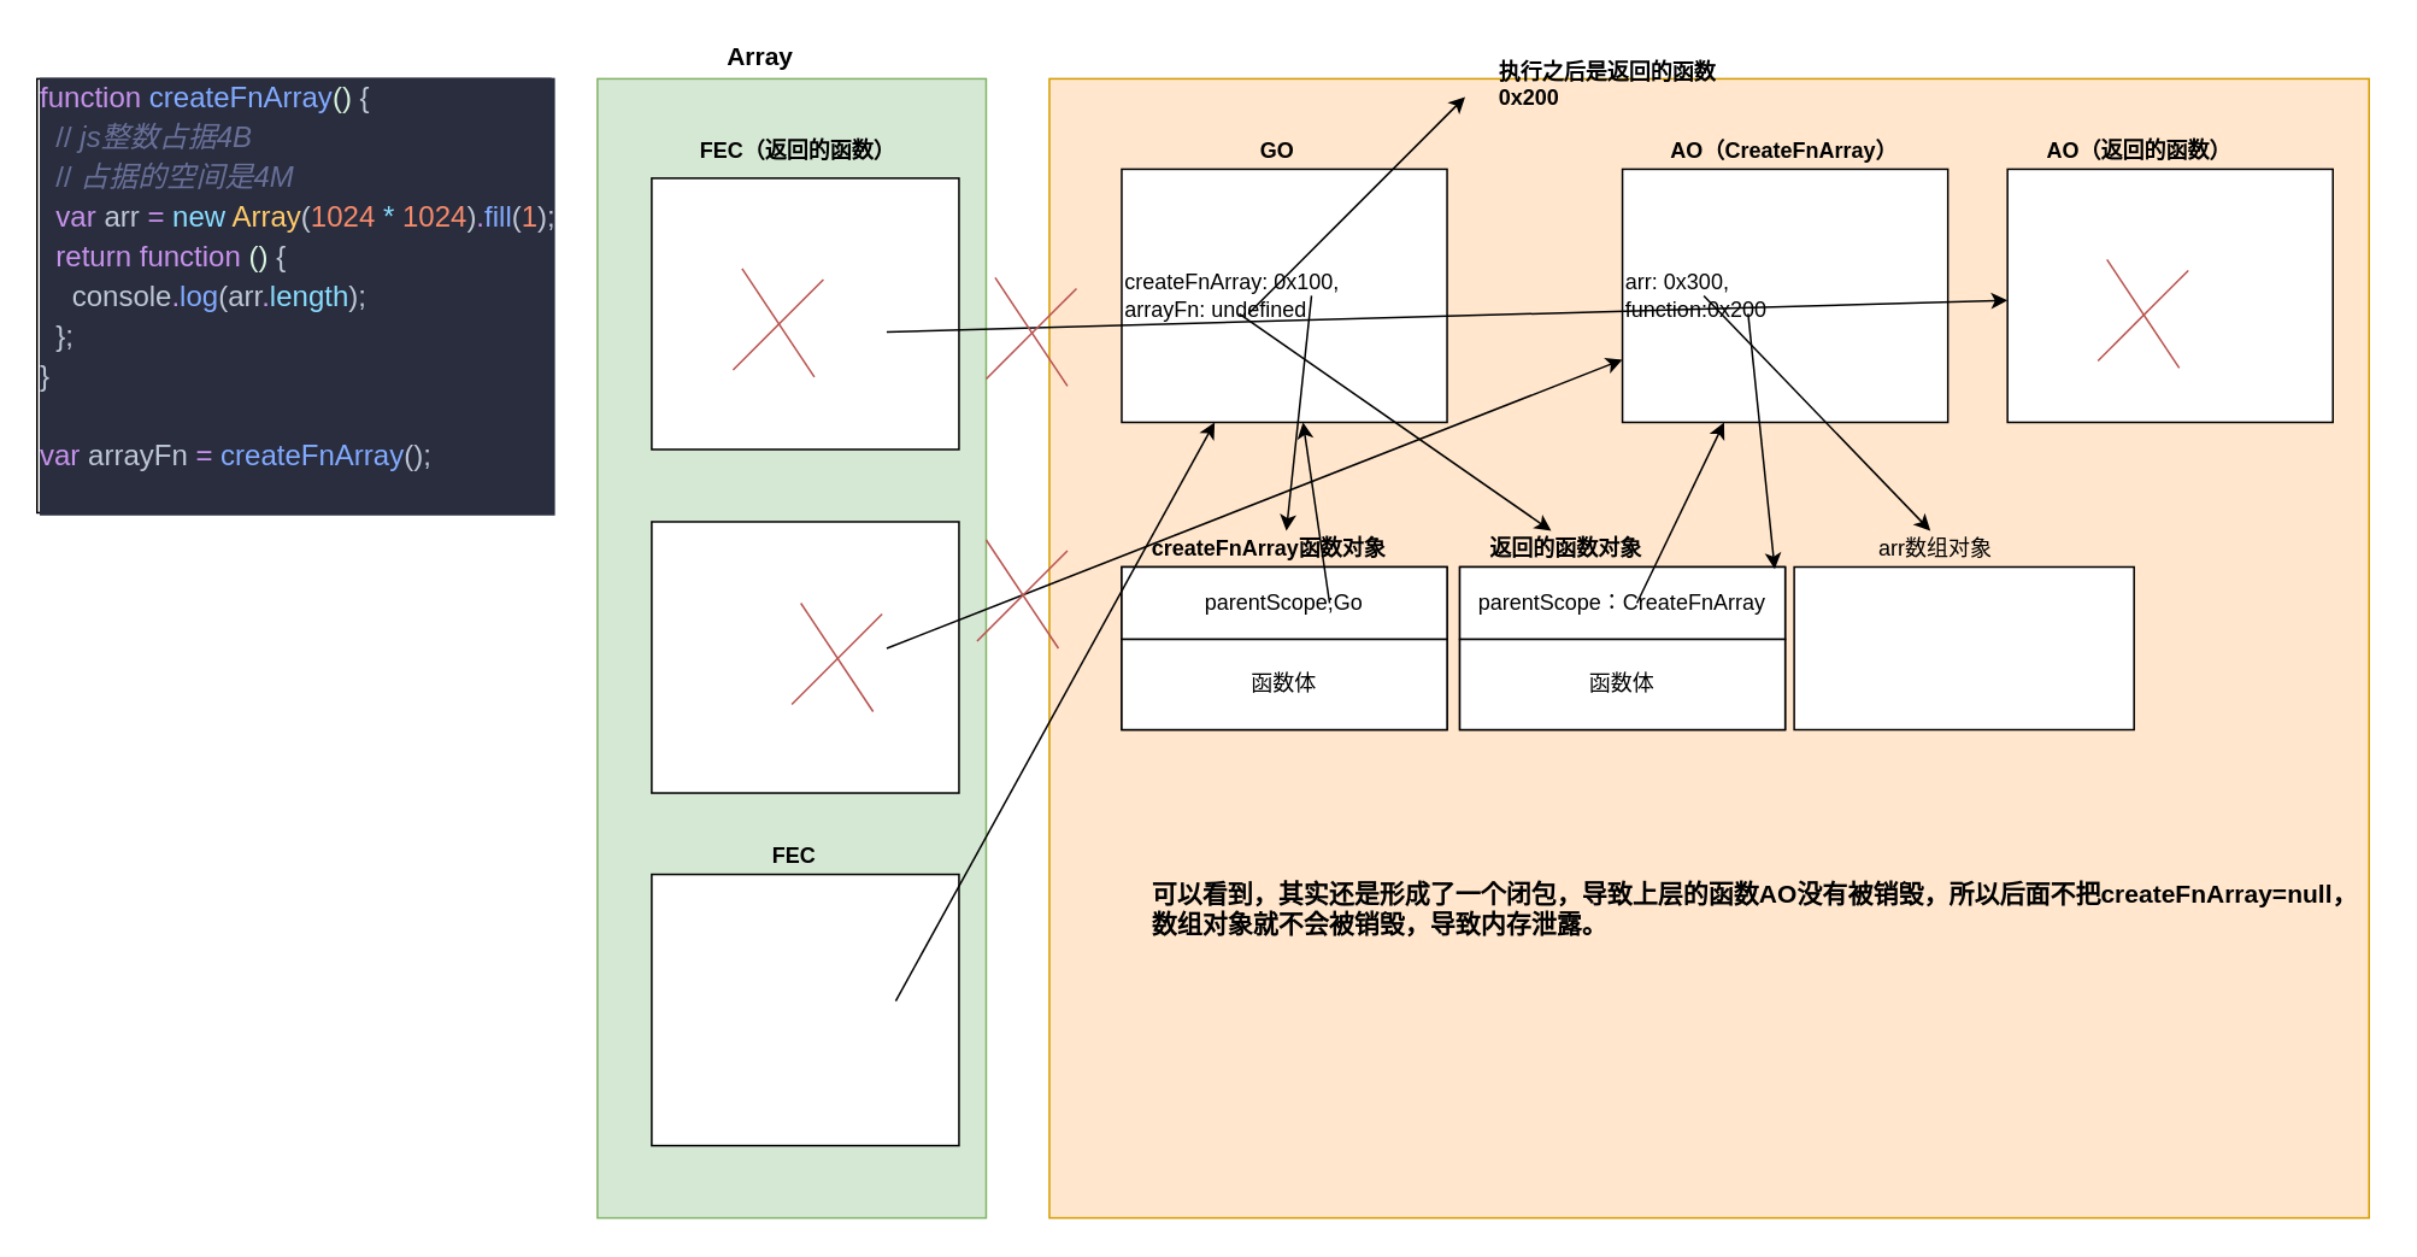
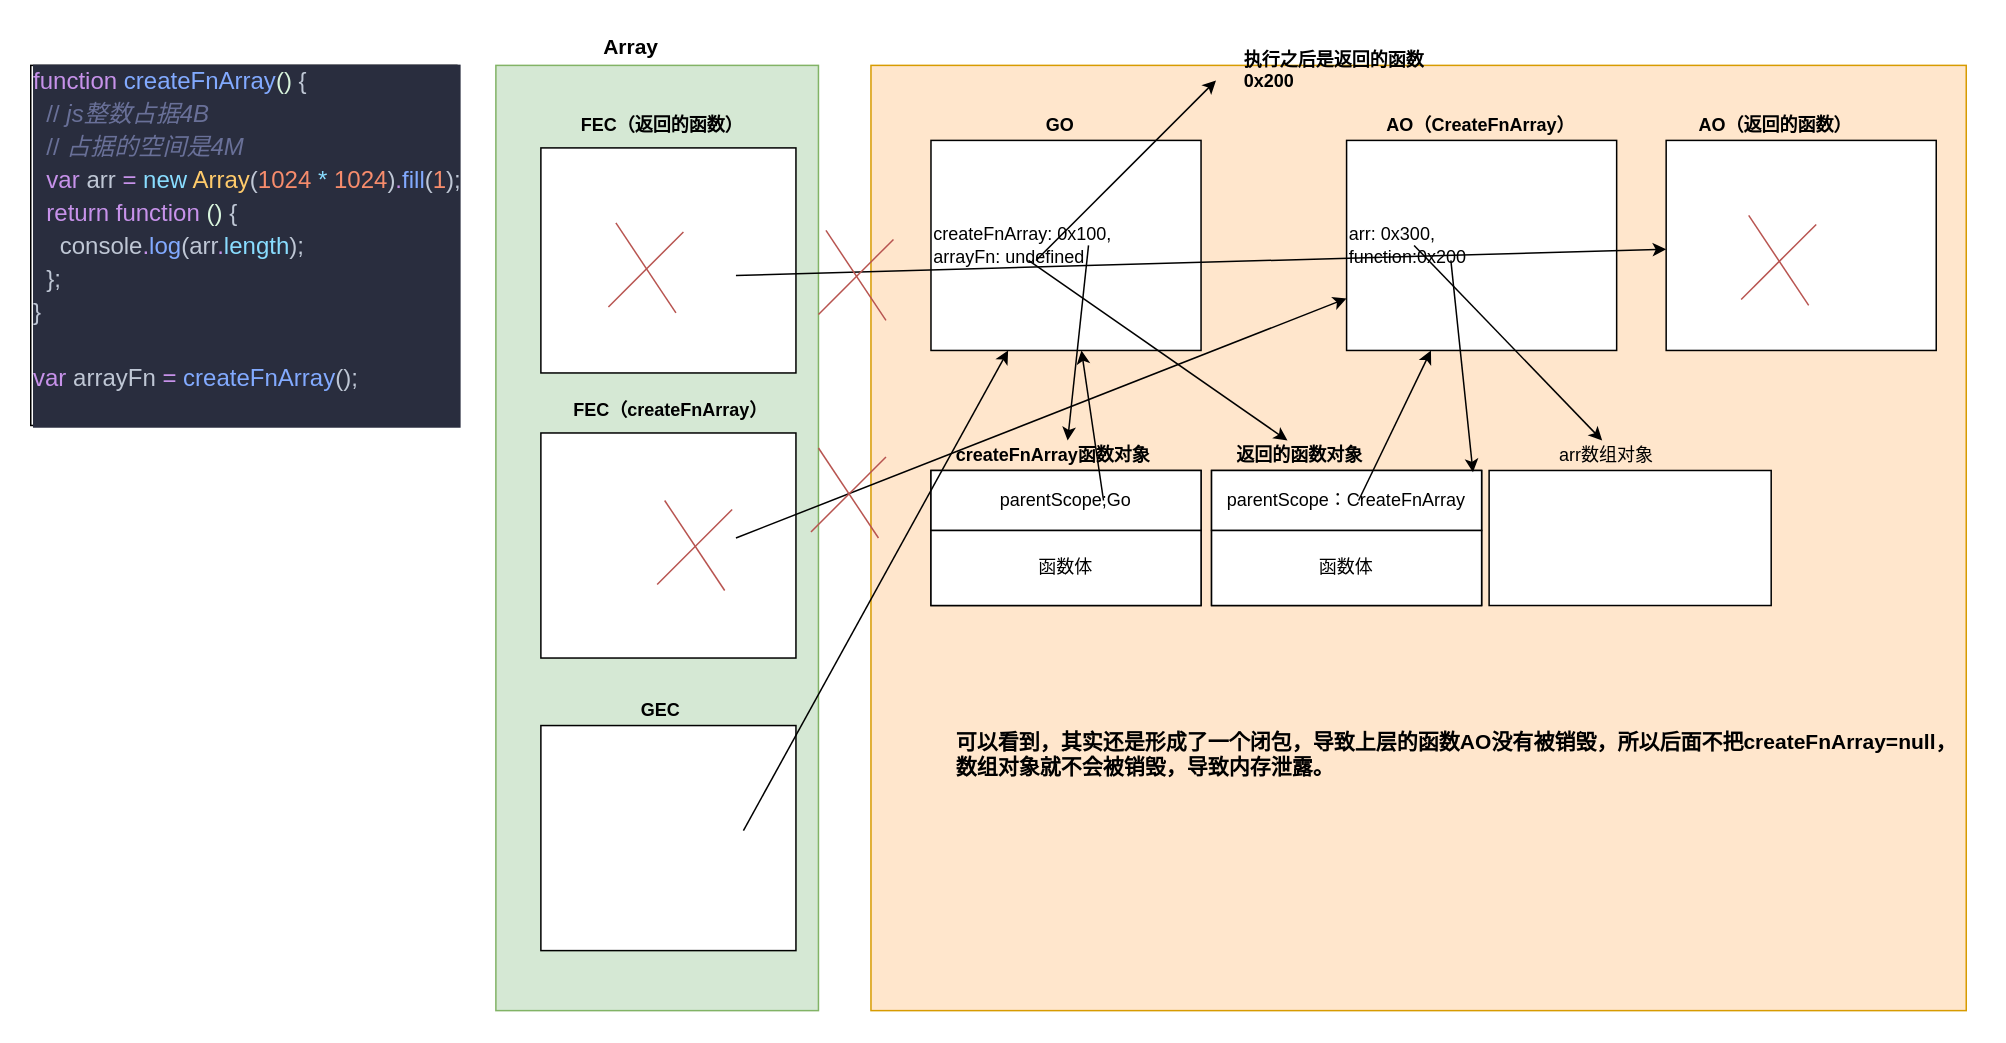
  <mxCell id="0" />
  <mxCell id="1" parent="0" />
  <mxCell id="2" value="&lt;b&gt;&lt;font style=&quot;font-size: 14px&quot;&gt;Array&lt;/font&gt;&lt;/b&gt;" style="text;html=1;resizable=0;points=[];autosize=1;align=left;verticalAlign=top;spacingTop=-4;" parent="1" vertex="1"><mxGeometry x="400" y="20" width="70" height="20" as="geometry" /></mxCell>
  <mxCell id="3" value="堆" style="rounded=0;whiteSpace=wrap;html=1;fillColor=#ffe6cc;strokeColor=#d79b00;" parent="1" vertex="1"><mxGeometry x="580" y="43" width="730" height="630" as="geometry" /></mxCell>
  <mxCell id="4" value="&lt;div style=&quot;color: rgb(191 , 199 , 213) ; background-color: rgb(41 , 45 , 62) ; font-family: &amp;#34;cascadia code&amp;#34; , , &amp;#34;consolas&amp;#34; , &amp;#34;courier new&amp;#34; , monospace , &amp;#34;consolas&amp;#34; , &amp;#34;courier new&amp;#34; , monospace ; font-size: 16px ; line-height: 22px ; white-space: pre&quot;&gt;&lt;div&gt;&lt;div style=&quot;font-family: &amp;#34;cascadia code&amp;#34; , , &amp;#34;consolas&amp;#34; , &amp;#34;courier new&amp;#34; , monospace , &amp;#34;consolas&amp;#34; , &amp;#34;courier new&amp;#34; , monospace ; line-height: 22px&quot;&gt;&lt;div&gt;&lt;div style=&quot;font-family: &amp;#34;cascadia code&amp;#34; , , &amp;#34;consolas&amp;#34; , &amp;#34;courier new&amp;#34; , monospace , &amp;#34;consolas&amp;#34; , &amp;#34;courier new&amp;#34; , monospace ; line-height: 22px&quot;&gt;&lt;div&gt;&lt;div style=&quot;font-family: &amp;#34;cascadia code&amp;#34; , , &amp;#34;consolas&amp;#34; , &amp;#34;courier new&amp;#34; , monospace , &amp;#34;consolas&amp;#34; , &amp;#34;courier new&amp;#34; , monospace ; line-height: 22px&quot;&gt;&lt;div&gt;&lt;div style=&quot;font-family: &amp;#34;cascadia code&amp;#34; , , &amp;#34;consolas&amp;#34; , &amp;#34;courier new&amp;#34; , monospace , &amp;#34;consolas&amp;#34; , &amp;#34;courier new&amp;#34; , monospace ; line-height: 22px&quot;&gt;&lt;div&gt;&lt;span style=&quot;color: #c792ea&quot;&gt;function&lt;/span&gt; &lt;span style=&quot;color: #82aaff&quot;&gt;createFnArray&lt;/span&gt;&lt;span style=&quot;color: #d9f5dd&quot;&gt;()&lt;/span&gt; {&lt;/div&gt;&lt;div&gt;&amp;nbsp; &lt;span style=&quot;color: #697098&quot;&gt;//&lt;/span&gt;&lt;span style=&quot;color: #697098 ; font-style: italic&quot;&gt; js整数占据4B&lt;/span&gt;&lt;/div&gt;&lt;div&gt;&amp;nbsp; &lt;span style=&quot;color: #697098&quot;&gt;//&lt;/span&gt;&lt;span style=&quot;color: #697098 ; font-style: italic&quot;&gt; 占据的空间是4M&lt;/span&gt;&lt;/div&gt;&lt;div&gt;&amp;nbsp; &lt;span style=&quot;color: #c792ea&quot;&gt;var&lt;/span&gt; arr &lt;span style=&quot;color: #c792ea&quot;&gt;=&lt;/span&gt; &lt;span style=&quot;color: #89ddff&quot;&gt;new&lt;/span&gt; &lt;span style=&quot;color: #ffcb6b&quot;&gt;Array&lt;/span&gt;(&lt;span style=&quot;color: #f78c6c&quot;&gt;1024&lt;/span&gt; &lt;span style=&quot;color: #89ddff&quot;&gt;*&lt;/span&gt; &lt;span style=&quot;color: #f78c6c&quot;&gt;1024&lt;/span&gt;)&lt;span style=&quot;color: #c792ea&quot;&gt;.&lt;/span&gt;&lt;span style=&quot;color: #82aaff&quot;&gt;fill&lt;/span&gt;(&lt;span style=&quot;color: #f78c6c&quot;&gt;1&lt;/span&gt;);&lt;/div&gt;&lt;div&gt;&amp;nbsp; &lt;span style=&quot;color: #c792ea&quot;&gt;return&lt;/span&gt; &lt;span style=&quot;color: #c792ea&quot;&gt;function&lt;/span&gt; &lt;span style=&quot;color: #d9f5dd&quot;&gt;()&lt;/span&gt; {&lt;/div&gt;&lt;div&gt;&amp;nbsp; &amp;nbsp; console&lt;span style=&quot;color: #c792ea&quot;&gt;.&lt;/span&gt;&lt;span style=&quot;color: #82aaff&quot;&gt;log&lt;/span&gt;(arr&lt;span style=&quot;color: #c792ea&quot;&gt;.&lt;/span&gt;&lt;span style=&quot;color: #89ddff&quot;&gt;length&lt;/span&gt;);&lt;/div&gt;&lt;div&gt;&amp;nbsp; };&lt;/div&gt;&lt;div&gt;}&lt;/div&gt;&lt;br&gt;&lt;div&gt;&lt;span style=&quot;color: #c792ea&quot;&gt;var&lt;/span&gt; arrayFn &lt;span style=&quot;color: #c792ea&quot;&gt;=&lt;/span&gt; &lt;span style=&quot;color: #82aaff&quot;&gt;createFnArray&lt;/span&gt;();&lt;/div&gt;&lt;br&gt;&lt;/div&gt;&lt;/div&gt;&lt;/div&gt;&lt;/div&gt;&lt;/div&gt;&lt;/div&gt;&lt;/div&gt;&lt;/div&gt;&lt;/div&gt;" style="rounded=0;whiteSpace=wrap;html=1;align=left;" parent="1" vertex="1"><mxGeometry x="20" y="43" width="284" height="240" as="geometry" /></mxCell>
  <mxCell id="5" value="栈" style="rounded=0;whiteSpace=wrap;html=1;fillColor=#d5e8d4;strokeColor=#82b366;" parent="1" vertex="1"><mxGeometry x="330" y="43" width="215" height="630" as="geometry" /></mxCell>
  <mxCell id="6" value="createFnArray: 0x100,&lt;br&gt;arrayFn: undefined" style="rounded=0;whiteSpace=wrap;html=1;align=left;" parent="1" vertex="1"><mxGeometry x="620" y="93" width="180" height="140" as="geometry" /></mxCell>
  <mxCell id="7" value="&lt;b&gt;GO&lt;/b&gt;" style="text;html=1;resizable=0;points=[];autosize=1;align=left;verticalAlign=top;spacingTop=-4;" parent="1" vertex="1"><mxGeometry x="695" y="73" width="30" height="20" as="geometry" /></mxCell>
  <mxCell id="8" value="" style="rounded=0;whiteSpace=wrap;html=1;align=left;" parent="1" vertex="1"><mxGeometry x="620" y="313" width="180" height="90" as="geometry" /></mxCell>
  <mxCell id="9" value="&lt;b&gt;createFnArray函数对象&lt;/b&gt;" style="text;html=1;resizable=0;points=[];autosize=1;align=left;verticalAlign=top;spacingTop=-4;" parent="1" vertex="1"><mxGeometry x="635" y="293" width="150" height="20" as="geometry" /></mxCell>
  <mxCell id="10" value="" style="endArrow=classic;html=1;" parent="1" target="9" edge="1"><mxGeometry width="50" height="50" relative="1" as="geometry"><mxPoint x="725" y="163" as="sourcePoint" /><mxPoint x="775" y="113" as="targetPoint" /></mxGeometry></mxCell>
  <mxCell id="11" value="" style="endArrow=classic;html=1;" parent="1" edge="1"><mxGeometry width="50" height="50" relative="1" as="geometry"><mxPoint x="690" y="173" as="sourcePoint" /><mxPoint x="810" y="53" as="targetPoint" /></mxGeometry></mxCell>
  <mxCell id="12" value="&lt;b&gt;执行之后是返回的函数&lt;br&gt;0x200&lt;/b&gt;" style="text;html=1;resizable=0;points=[];autosize=1;align=left;verticalAlign=top;spacingTop=-4;" parent="1" vertex="1"><mxGeometry x="827" y="30" width="140" height="30" as="geometry" /></mxCell>
  <mxCell id="13" value="" style="rounded=0;whiteSpace=wrap;html=1;align=left;" parent="1" vertex="1"><mxGeometry x="807" y="313" width="180" height="90" as="geometry" /></mxCell>
  <mxCell id="14" value="&lt;b&gt;返回的函数对象&lt;/b&gt;" style="text;html=1;resizable=0;points=[];autosize=1;align=left;verticalAlign=top;spacingTop=-4;" parent="1" vertex="1"><mxGeometry x="822" y="293" width="100" height="20" as="geometry" /></mxCell>
  <mxCell id="15" value="parentScope;Go" style="rounded=0;whiteSpace=wrap;html=1;" parent="1" vertex="1"><mxGeometry x="620" y="313" width="180" height="40" as="geometry" /></mxCell>
  <mxCell id="16" value="函数体" style="rounded=0;whiteSpace=wrap;html=1;" parent="1" vertex="1"><mxGeometry x="620" y="353" width="180" height="50" as="geometry" /></mxCell>
  <mxCell id="17" value="" style="endArrow=classic;html=1;" parent="1" target="6" edge="1"><mxGeometry width="50" height="50" relative="1" as="geometry"><mxPoint x="735" y="333" as="sourcePoint" /><mxPoint x="785" y="283" as="targetPoint" /></mxGeometry></mxCell>
  <mxCell id="18" value="parentScope：CreateFnArray" style="rounded=0;whiteSpace=wrap;html=1;" parent="1" vertex="1"><mxGeometry x="807" y="313" width="180" height="40" as="geometry" /></mxCell>
  <mxCell id="19" value="函数体" style="rounded=0;whiteSpace=wrap;html=1;" parent="1" vertex="1"><mxGeometry x="807" y="353" width="180" height="50" as="geometry" /></mxCell>
  <mxCell id="20" value="arr: 0x300,&lt;br&gt;function:0x200" style="rounded=0;whiteSpace=wrap;html=1;align=left;" parent="1" vertex="1"><mxGeometry x="897" y="93" width="180" height="140" as="geometry" /></mxCell>
  <mxCell id="21" value="&lt;b&gt;AO（&lt;/b&gt;&lt;b&gt;CreateFnArray&lt;/b&gt;&lt;b&gt;）&lt;/b&gt;" style="text;html=1;resizable=0;points=[];autosize=1;align=left;verticalAlign=top;spacingTop=-4;" parent="1" vertex="1"><mxGeometry x="922" y="73" width="140" height="20" as="geometry" /></mxCell>
  <mxCell id="22" value="" style="endArrow=classic;html=1;" parent="1" target="20" edge="1"><mxGeometry width="50" height="50" relative="1" as="geometry"><mxPoint x="905" y="333" as="sourcePoint" /><mxPoint x="955" y="283" as="targetPoint" /></mxGeometry></mxCell>
  <mxCell id="23" value="" style="endArrow=classic;html=1;" parent="1" target="14" edge="1"><mxGeometry width="50" height="50" relative="1" as="geometry"><mxPoint x="685" y="173" as="sourcePoint" /><mxPoint x="735" y="243" as="targetPoint" /></mxGeometry></mxCell>
  <mxCell id="24" value="" style="endArrow=classic;html=1;entryX=0.968;entryY=0.03;entryDx=0;entryDy=0;entryPerimeter=0;" parent="1" target="18" edge="1"><mxGeometry width="50" height="50" relative="1" as="geometry"><mxPoint x="966.5" y="173" as="sourcePoint" /><mxPoint x="966.5" y="293" as="targetPoint" /></mxGeometry></mxCell>
  <mxCell id="25" value="" style="rounded=0;whiteSpace=wrap;html=1;align=left;" parent="1" vertex="1"><mxGeometry x="1110" y="93" width="180" height="140" as="geometry" /></mxCell>
  <mxCell id="26" value="&lt;b&gt;AO（返回的函数&lt;/b&gt;&lt;b&gt;）&lt;/b&gt;" style="text;html=1;resizable=0;points=[];autosize=1;align=left;verticalAlign=top;spacingTop=-4;" parent="1" vertex="1"><mxGeometry x="1130" y="73" width="120" height="20" as="geometry" /></mxCell>
  <mxCell id="27" value="" style="rounded=0;whiteSpace=wrap;html=1;" parent="1" vertex="1"><mxGeometry x="360" y="483" width="170" height="150" as="geometry" /></mxCell>
- <mxCell id="28" value="&lt;b&gt;FEC&lt;/b&gt;" style="text;html=1;resizable=0;points=[];autosize=1;align=left;verticalAlign=top;spacingTop=-4;" parent="1" vertex="1"><mxGeometry x="425" y="463" width="40" height="20" as="geometry" /></mxCell>
+ <mxCell id="28" value="&lt;b&gt;GEC&lt;/b&gt;" style="text;html=1;resizable=0;points=[];autosize=1;align=left;verticalAlign=top;spacingTop=-4;" parent="1" vertex="1"><mxGeometry x="425" y="463" width="40" height="20" as="geometry" /></mxCell>
  <mxCell id="29" value="" style="rounded=0;whiteSpace=wrap;html=1;" parent="1" vertex="1"><mxGeometry x="360" y="288" width="170" height="150" as="geometry" /></mxCell>
+ <mxCell id="30" value="&lt;b&gt;FEC（createFnArray）&lt;/b&gt;" style="text;html=1;resizable=0;points=[];autosize=1;align=left;verticalAlign=top;spacingTop=-4;" parent="1" vertex="1"><mxGeometry x="380" y="263" width="150" height="20" as="geometry" /></mxCell>
  <mxCell id="31" value="" style="rounded=0;whiteSpace=wrap;html=1;" parent="1" vertex="1"><mxGeometry x="360" y="98" width="170" height="150" as="geometry" /></mxCell>
  <mxCell id="32" value="&lt;b&gt;FEC（返回的函数）&lt;/b&gt;" style="text;html=1;resizable=0;points=[];autosize=1;align=left;verticalAlign=top;spacingTop=-4;" parent="1" vertex="1"><mxGeometry x="385" y="73" width="120" height="20" as="geometry" /></mxCell>
  <mxCell id="33" value="" style="endArrow=classic;html=1;" parent="1" target="20" edge="1"><mxGeometry width="50" height="50" relative="1" as="geometry"><mxPoint x="490" y="358" as="sourcePoint" /><mxPoint x="540" y="308" as="targetPoint" /></mxGeometry></mxCell>
  <mxCell id="34" value="" style="endArrow=classic;html=1;" parent="1" target="25" edge="1"><mxGeometry width="50" height="50" relative="1" as="geometry"><mxPoint x="490" y="183" as="sourcePoint" /><mxPoint x="540" y="133" as="targetPoint" /></mxGeometry></mxCell>
  <mxCell id="35" value="" style="endArrow=none;html=1;fillColor=#f8cecc;strokeColor=#b85450;" parent="1" edge="1"><mxGeometry width="50" height="50" relative="1" as="geometry"><mxPoint x="437.5" y="389" as="sourcePoint" /><mxPoint x="487.5" y="339" as="targetPoint" /></mxGeometry></mxCell>
  <mxCell id="36" value="" style="endArrow=none;html=1;fillColor=#f8cecc;strokeColor=#b85450;" parent="1" edge="1"><mxGeometry width="50" height="50" relative="1" as="geometry"><mxPoint x="482.5" y="393" as="sourcePoint" /><mxPoint x="442.5" y="333" as="targetPoint" /></mxGeometry></mxCell>
  <mxCell id="37" value="" style="endArrow=none;html=1;fillColor=#f8cecc;strokeColor=#b85450;" parent="1" edge="1"><mxGeometry width="50" height="50" relative="1" as="geometry"><mxPoint x="405" y="204" as="sourcePoint" /><mxPoint x="455" y="154" as="targetPoint" /></mxGeometry></mxCell>
  <mxCell id="38" value="" style="endArrow=none;html=1;fillColor=#f8cecc;strokeColor=#b85450;" parent="1" edge="1"><mxGeometry width="50" height="50" relative="1" as="geometry"><mxPoint x="450" y="208" as="sourcePoint" /><mxPoint x="410" y="148" as="targetPoint" /></mxGeometry></mxCell>
  <mxCell id="39" value="" style="endArrow=none;html=1;fillColor=#f8cecc;strokeColor=#b85450;" parent="1" edge="1"><mxGeometry width="50" height="50" relative="1" as="geometry"><mxPoint x="540" y="354" as="sourcePoint" /><mxPoint x="590" y="304" as="targetPoint" /></mxGeometry></mxCell>
  <mxCell id="40" value="" style="endArrow=none;html=1;fillColor=#f8cecc;strokeColor=#b85450;" parent="1" edge="1"><mxGeometry width="50" height="50" relative="1" as="geometry"><mxPoint x="585" y="358" as="sourcePoint" /><mxPoint x="545" y="298" as="targetPoint" /></mxGeometry></mxCell>
  <mxCell id="41" value="" style="endArrow=none;html=1;fillColor=#f8cecc;strokeColor=#b85450;" parent="1" edge="1"><mxGeometry width="50" height="50" relative="1" as="geometry"><mxPoint x="545" y="209" as="sourcePoint" /><mxPoint x="595" y="159" as="targetPoint" /></mxGeometry></mxCell>
  <mxCell id="42" value="" style="endArrow=none;html=1;fillColor=#f8cecc;strokeColor=#b85450;" parent="1" edge="1"><mxGeometry width="50" height="50" relative="1" as="geometry"><mxPoint x="590" y="213" as="sourcePoint" /><mxPoint x="550" y="153" as="targetPoint" /></mxGeometry></mxCell>
  <mxCell id="43" value="" style="endArrow=classic;html=1;" parent="1" target="6" edge="1"><mxGeometry width="50" height="50" relative="1" as="geometry"><mxPoint x="495" y="553" as="sourcePoint" /><mxPoint x="545" y="503" as="targetPoint" /></mxGeometry></mxCell>
  <mxCell id="44" value="" style="endArrow=none;html=1;fillColor=#f8cecc;strokeColor=#b85450;" parent="1" edge="1"><mxGeometry width="50" height="50" relative="1" as="geometry"><mxPoint x="1160" y="199" as="sourcePoint" /><mxPoint x="1210" y="149" as="targetPoint" /></mxGeometry></mxCell>
  <mxCell id="45" value="" style="endArrow=none;html=1;fillColor=#f8cecc;strokeColor=#b85450;" parent="1" edge="1"><mxGeometry width="50" height="50" relative="1" as="geometry"><mxPoint x="1205" y="203" as="sourcePoint" /><mxPoint x="1165" y="143" as="targetPoint" /></mxGeometry></mxCell>
  <mxCell id="46" value="&lt;b style=&quot;font-size: 14px&quot;&gt;可以看到，其实还是形成了一个闭包，导致上层的函数AO没有被销毁，所以后面不把createFnArray=null，&lt;br&gt;数组对象就不会被销毁，导致内存泄露。&lt;/b&gt;" style="text;html=1;resizable=0;points=[];autosize=1;align=left;verticalAlign=top;spacingTop=-4;" parent="1" vertex="1"><mxGeometry x="635" y="483" width="680" height="30" as="geometry" /></mxCell>
  <mxCell id="47" value="" style="endArrow=classic;html=1;" parent="1" target="49" edge="1"><mxGeometry width="50" height="50" relative="1" as="geometry"><mxPoint x="942" y="163" as="sourcePoint" /><mxPoint x="992" y="113" as="targetPoint" /></mxGeometry></mxCell>
  <mxCell id="48" value="" style="rounded=0;whiteSpace=wrap;html=1;" parent="1" vertex="1"><mxGeometry x="992" y="313" width="188" height="90" as="geometry" /></mxCell>
  <mxCell id="49" value="arr数组对象" style="text;html=1;resizable=0;points=[];autosize=1;align=left;verticalAlign=top;spacingTop=-4;" parent="1" vertex="1"><mxGeometry x="1037" y="293" width="80" height="20" as="geometry" /></mxCell>
